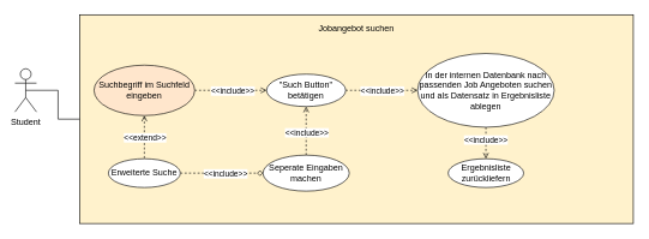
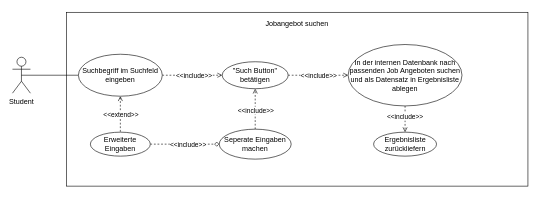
  <mxCell id="0" />
  <mxCell id="1" parent="0" />
- <mxCell id="2" value="&lt;p style=&quot;line-height: 110%;&quot;&gt;Jobangebot suchen&lt;/p&gt;" style="whiteSpace=wrap;html=1;spacingTop=-250;fillColor=#fff2cc;" vertex="1" parent="1"><mxGeometry x="110" y="20" width="770" height="290" as="geometry" /></mxCell>
- <mxCell id="3" style="edgeStyle=orthogonalEdgeStyle;rounded=0;orthogonalLoop=1;jettySize=auto;html=1;exitX=0.5;exitY=0.5;exitDx=0;exitDy=0;exitPerimeter=0;endArrow=none;endFill=0;" edge="1" parent="1" source="4" target="2"><mxGeometry relative="1" as="geometry" /></mxCell>
+ <mxCell id="2" value="&lt;p style=&quot;line-height: 110%;&quot;&gt;Jobangebot suchen&lt;/p&gt;" style="whiteSpace=wrap;html=1;spacingTop=-250;" vertex="1" parent="1"><mxGeometry x="110" y="20" width="770" height="290" as="geometry" /></mxCell>
+ <mxCell id="3" style="edgeStyle=orthogonalEdgeStyle;rounded=0;orthogonalLoop=1;jettySize=auto;html=1;exitX=0.5;exitY=0.5;exitDx=0;exitDy=0;exitPerimeter=0;entryX=0;entryY=0.5;entryDx=0;entryDy=0;endArrow=none;endFill=0;" edge="1" parent="1" source="4" target="9"><mxGeometry relative="1" as="geometry" /></mxCell>
  <mxCell id="4" value="Student" style="shape=umlActor;verticalLabelPosition=bottom;verticalAlign=top;html=1;outlineConnect=0;" vertex="1" parent="1"><mxGeometry x="20" y="95" width="30" height="60" as="geometry" /></mxCell>
  <mxCell id="5" style="edgeStyle=orthogonalEdgeStyle;rounded=0;orthogonalLoop=1;jettySize=auto;html=1;exitX=0.5;exitY=1;exitDx=0;exitDy=0;entryX=0.5;entryY=0;entryDx=0;entryDy=0;endArrow=none;endFill=0;dashed=1;startArrow=open;startFill=0;" edge="1" parent="1" source="9" target="12"><mxGeometry relative="1" as="geometry" /></mxCell>
  <mxCell id="6" value="&amp;lt;&amp;lt;extend&amp;gt;&amp;gt;" style="edgeLabel;html=1;align=center;verticalAlign=middle;resizable=0;points=[];" vertex="1" connectable="0" parent="5"><mxGeometry x="-0.25" relative="1" as="geometry"><mxPoint y="7" as="offset" /></mxGeometry></mxCell>
  <mxCell id="7" style="edgeStyle=orthogonalEdgeStyle;rounded=0;orthogonalLoop=1;jettySize=auto;html=1;exitX=1;exitY=0.5;exitDx=0;exitDy=0;entryX=0;entryY=0.5;entryDx=0;entryDy=0;dashed=1;startArrow=none;startFill=0;endArrow=open;endFill=0;" edge="1" parent="1" source="9" target="18"><mxGeometry relative="1" as="geometry" /></mxCell>
  <mxCell id="8" value="&amp;lt;&amp;lt;include&amp;gt;&amp;gt;" style="edgeLabel;html=1;align=center;verticalAlign=middle;resizable=0;points=[];" vertex="1" connectable="0" parent="7"><mxGeometry x="0.262" y="-1" relative="1" as="geometry"><mxPoint x="-11" y="-1" as="offset" /></mxGeometry></mxCell>
- <mxCell id="9" value="Suchbegriff im Suchfeld eingeben" style="ellipse;whiteSpace=wrap;html=1;labelBackgroundColor=none;fillColor=#ffe6cc;" vertex="1" parent="1"><mxGeometry x="130" y="90" width="140" height="70" as="geometry" /></mxCell>
+ <mxCell id="9" value="Suchbegriff im Suchfeld eingeben" style="ellipse;whiteSpace=wrap;html=1;labelBackgroundColor=none;" vertex="1" parent="1"><mxGeometry x="130" y="90" width="140" height="70" as="geometry" /></mxCell>
  <mxCell id="10" style="edgeStyle=orthogonalEdgeStyle;rounded=0;orthogonalLoop=1;jettySize=auto;html=1;exitX=1;exitY=0.5;exitDx=0;exitDy=0;dashed=1;startArrow=none;startFill=0;endArrow=diamond;endFill=0;entryX=0;entryY=0.5;entryDx=0;entryDy=0;" edge="1" parent="1" source="12" target="15"><mxGeometry relative="1" as="geometry"><mxPoint x="360" y="235" as="targetPoint" /><Array as="points"><mxPoint x="365" y="240" /></Array></mxGeometry></mxCell>
  <mxCell id="11" value="&amp;lt;&amp;lt;include&amp;gt;&amp;gt;" style="edgeLabel;html=1;align=center;verticalAlign=middle;resizable=0;points=[];" vertex="1" connectable="0" parent="10"><mxGeometry x="0.25" relative="1" as="geometry"><mxPoint x="-10" as="offset" /></mxGeometry></mxCell>
- <mxCell id="12" value="Erweiterte Suche" style="ellipse;whiteSpace=wrap;html=1;labelBackgroundColor=none;" vertex="1" parent="1"><mxGeometry x="150" y="220" width="100" height="40" as="geometry" /></mxCell>
+ <mxCell id="12" value="Erweiterte Eingaben" style="ellipse;whiteSpace=wrap;html=1;labelBackgroundColor=none;" vertex="1" parent="1"><mxGeometry x="150" y="220" width="100" height="40" as="geometry" /></mxCell>
  <mxCell id="13" style="edgeStyle=orthogonalEdgeStyle;rounded=0;orthogonalLoop=1;jettySize=auto;html=1;exitX=0.5;exitY=0;exitDx=0;exitDy=0;entryX=0.5;entryY=1;entryDx=0;entryDy=0;dashed=1;startArrow=none;startFill=0;endArrow=open;endFill=0;" edge="1" parent="1" source="15" target="18"><mxGeometry relative="1" as="geometry" /></mxCell>
  <mxCell id="14" value="&amp;lt;&amp;lt;include&amp;gt;&amp;gt;" style="edgeLabel;html=1;align=center;verticalAlign=middle;resizable=0;points=[];" vertex="1" connectable="0" parent="13"><mxGeometry x="-0.189" relative="1" as="geometry"><mxPoint y="-5" as="offset" /></mxGeometry></mxCell>
  <mxCell id="15" value="Seperate Eingaben machen" style="ellipse;whiteSpace=wrap;html=1;labelBackgroundColor=none;" vertex="1" parent="1"><mxGeometry x="365" y="215" width="120" height="50" as="geometry" /></mxCell>
  <mxCell id="16" style="edgeStyle=orthogonalEdgeStyle;rounded=0;orthogonalLoop=1;jettySize=auto;html=1;exitX=1;exitY=0.5;exitDx=0;exitDy=0;entryX=0;entryY=0.5;entryDx=0;entryDy=0;dashed=1;startArrow=none;startFill=0;endArrow=open;endFill=0;" edge="1" parent="1" source="18" target="21"><mxGeometry relative="1" as="geometry" /></mxCell>
  <mxCell id="17" value="&amp;lt;&amp;lt;include&amp;gt;&amp;gt;" style="edgeLabel;html=1;align=center;verticalAlign=middle;resizable=0;points=[];" vertex="1" connectable="0" parent="16"><mxGeometry x="0.226" relative="1" as="geometry"><mxPoint x="-11" as="offset" /></mxGeometry></mxCell>
  <mxCell id="18" value="&quot;Such Button&quot; betätigen" style="ellipse;whiteSpace=wrap;html=1;labelBackgroundColor=none;" vertex="1" parent="1"><mxGeometry x="370" y="102.5" width="110" height="45" as="geometry" /></mxCell>
  <mxCell id="19" style="edgeStyle=orthogonalEdgeStyle;rounded=0;orthogonalLoop=1;jettySize=auto;html=1;exitX=0.5;exitY=1;exitDx=0;exitDy=0;entryX=0.5;entryY=0;entryDx=0;entryDy=0;dashed=1;startArrow=none;startFill=0;endArrow=open;endFill=0;" edge="1" parent="1" source="21" target="22"><mxGeometry relative="1" as="geometry" /></mxCell>
  <mxCell id="20" value="&amp;lt;&amp;lt;include&amp;gt;&amp;gt;" style="edgeLabel;html=1;align=center;verticalAlign=middle;resizable=0;points=[];" vertex="1" connectable="0" parent="19"><mxGeometry x="-0.225" y="-1" relative="1" as="geometry"><mxPoint as="offset" /></mxGeometry></mxCell>
  <mxCell id="21" value="In der internen Datenbank nach passenden Job Angeboten suchen&lt;br&gt;und als Datensatz in Ergebnisliste ablegen" style="ellipse;whiteSpace=wrap;html=1;labelBackgroundColor=none;" vertex="1" parent="1"><mxGeometry x="580" y="73.75" width="190" height="102.5" as="geometry" /></mxCell>
  <mxCell id="22" value="Ergebnisliste zurückliefern" style="ellipse;whiteSpace=wrap;html=1;labelBackgroundColor=none;" vertex="1" parent="1"><mxGeometry x="622.5" y="220" width="105" height="40" as="geometry" /></mxCell>
